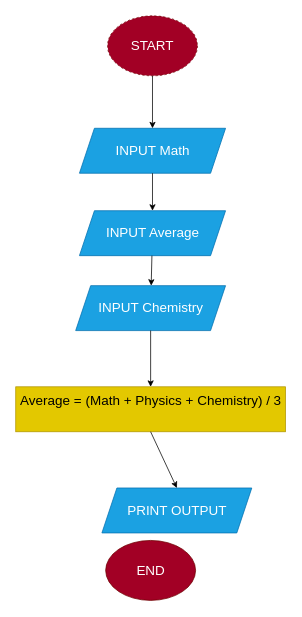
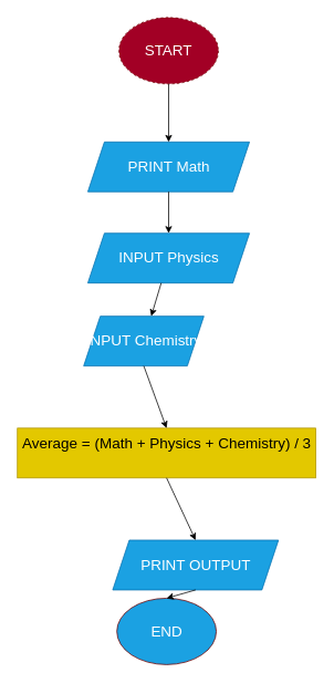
  <mxCell id="0" />
  <mxCell id="1" parent="0" />
  <mxCell id="2" value="START" style="ellipse;whiteSpace=wrap;html=1;fillColor=#a20025;fontColor=#ffffff;strokeColor=#6F0000;fontSize=18;dashed=1;" vertex="1" parent="1"><mxGeometry x="143" y="20" width="120" height="80" as="geometry" /></mxCell>
- <mxCell id="3" value="INPUT Math" style="shape=parallelogram;perimeter=parallelogramPerimeter;whiteSpace=wrap;html=1;fixedSize=1;fillColor=#1ba1e2;fontColor=#ffffff;strokeColor=#006EAF;fontSize=18;" vertex="1" parent="1"><mxGeometry x="105.5" y="170" width="195" height="60" as="geometry" /></mxCell>
- <mxCell id="4" value="INPUT Average" style="shape=parallelogram;perimeter=parallelogramPerimeter;whiteSpace=wrap;html=1;fixedSize=1;fillColor=#1ba1e2;fontColor=#ffffff;strokeColor=#006EAF;fontSize=18;" vertex="1" parent="1"><mxGeometry x="105.5" y="280" width="195" height="60" as="geometry" /></mxCell>
- <mxCell id="5" value="INPUT Chemistry" style="shape=parallelogram;perimeter=parallelogramPerimeter;whiteSpace=wrap;html=1;fixedSize=1;fillColor=#1ba1e2;fontColor=#ffffff;strokeColor=#006EAF;fontSize=18;" vertex="1" parent="1"><mxGeometry x="100.5" y="380" width="200" height="60" as="geometry" /></mxCell>
+ <mxCell id="3" value="PRINT Math" style="shape=parallelogram;perimeter=parallelogramPerimeter;whiteSpace=wrap;html=1;fixedSize=1;fillColor=#1ba1e2;fontColor=#ffffff;strokeColor=#006EAF;fontSize=18;" vertex="1" parent="1"><mxGeometry x="105.5" y="170" width="195" height="60" as="geometry" /></mxCell>
+ <mxCell id="4" value="INPUT Physics" style="shape=parallelogram;perimeter=parallelogramPerimeter;whiteSpace=wrap;html=1;fixedSize=1;fillColor=#1ba1e2;fontColor=#ffffff;strokeColor=#006EAF;fontSize=18;" vertex="1" parent="1"><mxGeometry x="105.5" y="280" width="195" height="60" as="geometry" /></mxCell>
+ <mxCell id="5" value="INPUT Chemistry" style="shape=parallelogram;perimeter=parallelogramPerimeter;whiteSpace=wrap;html=1;fixedSize=1;fillColor=#1ba1e2;fontColor=#ffffff;strokeColor=#006EAF;fontSize=18;" vertex="1" parent="1"><mxGeometry x="100.5" y="380" width="145" height="60" as="geometry" /></mxCell>
  <mxCell id="6" value="&#10;Average = (Math + Physics + Chemistry) / 3&#10;&#10;" style="rounded=0;whiteSpace=wrap;html=1;fillColor=#e3c800;fontColor=#000000;strokeColor=#B09500;fontSize=18;" vertex="1" parent="1"><mxGeometry x="20.5" y="515" width="360" height="60" as="geometry" /></mxCell>
  <mxCell id="7" value="PRINT OUTPUT" style="shape=parallelogram;perimeter=parallelogramPerimeter;whiteSpace=wrap;html=1;fixedSize=1;fillColor=#1ba1e2;fontColor=#ffffff;strokeColor=#006EAF;fontSize=18;" vertex="1" parent="1"><mxGeometry x="135.5" y="650" width="200" height="60" as="geometry" /></mxCell>
- <mxCell id="8" value="END" style="ellipse;whiteSpace=wrap;html=1;fillColor=#a20025;fontColor=#ffffff;strokeColor=#6F0000;fontSize=18;" vertex="1" parent="1"><mxGeometry x="140.5" y="720" width="120" height="80" as="geometry" /></mxCell>
+ <mxCell id="8" value="END" style="ellipse;whiteSpace=wrap;html=1;fillColor=#1ba1e2;fontColor=#ffffff;strokeColor=#6F0000;fontSize=18;" vertex="1" parent="1"><mxGeometry x="140.5" y="720" width="120" height="80" as="geometry" /></mxCell>
  <mxCell id="9" value="" style="endArrow=classic;html=1;fontSize=18;exitX=0.5;exitY=1;exitDx=0;exitDy=0;entryX=0.5;entryY=0;entryDx=0;entryDy=0;" edge="1" parent="1" source="2" target="3"><mxGeometry width="50" height="50" relative="1" as="geometry"><mxPoint x="273" y="330" as="sourcePoint" /><mxPoint x="323" y="280" as="targetPoint" /></mxGeometry></mxCell>
  <mxCell id="10" value="" style="endArrow=classic;html=1;fontSize=18;exitX=0.5;exitY=1;exitDx=0;exitDy=0;entryX=0.5;entryY=0;entryDx=0;entryDy=0;" edge="1" parent="1" source="3" target="4"><mxGeometry width="50" height="50" relative="1" as="geometry"><mxPoint x="273" y="330" as="sourcePoint" /><mxPoint x="323" y="280" as="targetPoint" /></mxGeometry></mxCell>
  <mxCell id="11" value="" style="endArrow=classic;html=1;fontSize=18;" edge="1" parent="1" source="4" target="5"><mxGeometry width="50" height="50" relative="1" as="geometry"><mxPoint x="273" y="330" as="sourcePoint" /><mxPoint x="323" y="280" as="targetPoint" /></mxGeometry></mxCell>
  <mxCell id="12" value="" style="endArrow=classic;html=1;fontSize=18;exitX=0.5;exitY=1;exitDx=0;exitDy=0;entryX=0.5;entryY=0;entryDx=0;entryDy=0;" edge="1" parent="1" source="5" target="6"><mxGeometry width="50" height="50" relative="1" as="geometry"><mxPoint x="273" y="450" as="sourcePoint" /><mxPoint x="200.5" y="470" as="targetPoint" /></mxGeometry></mxCell>
  <mxCell id="13" value="" style="endArrow=classic;html=1;fontSize=18;exitX=0.5;exitY=1;exitDx=0;exitDy=0;entryX=0.5;entryY=0;entryDx=0;entryDy=0;" edge="1" parent="1" source="6" target="7"><mxGeometry width="50" height="50" relative="1" as="geometry"><mxPoint x="273" y="690" as="sourcePoint" /><mxPoint x="323" y="640" as="targetPoint" /></mxGeometry></mxCell>
+ <mxCell id="14" value="" style="endArrow=classic;html=1;fontSize=18;exitX=0.5;exitY=1;exitDx=0;exitDy=0;entryX=0.5;entryY=0;entryDx=0;entryDy=0;" edge="1" parent="1" source="7" target="8"><mxGeometry width="50" height="50" relative="1" as="geometry"><mxPoint x="273" y="690" as="sourcePoint" /><mxPoint x="323" y="640" as="targetPoint" /></mxGeometry></mxCell>
